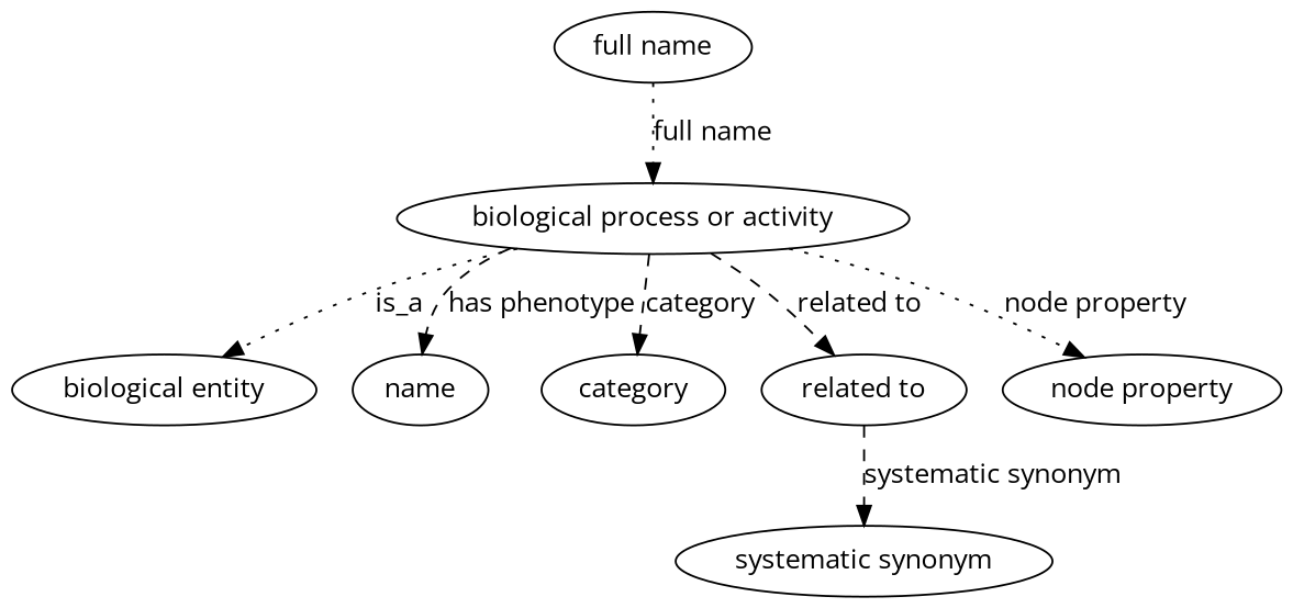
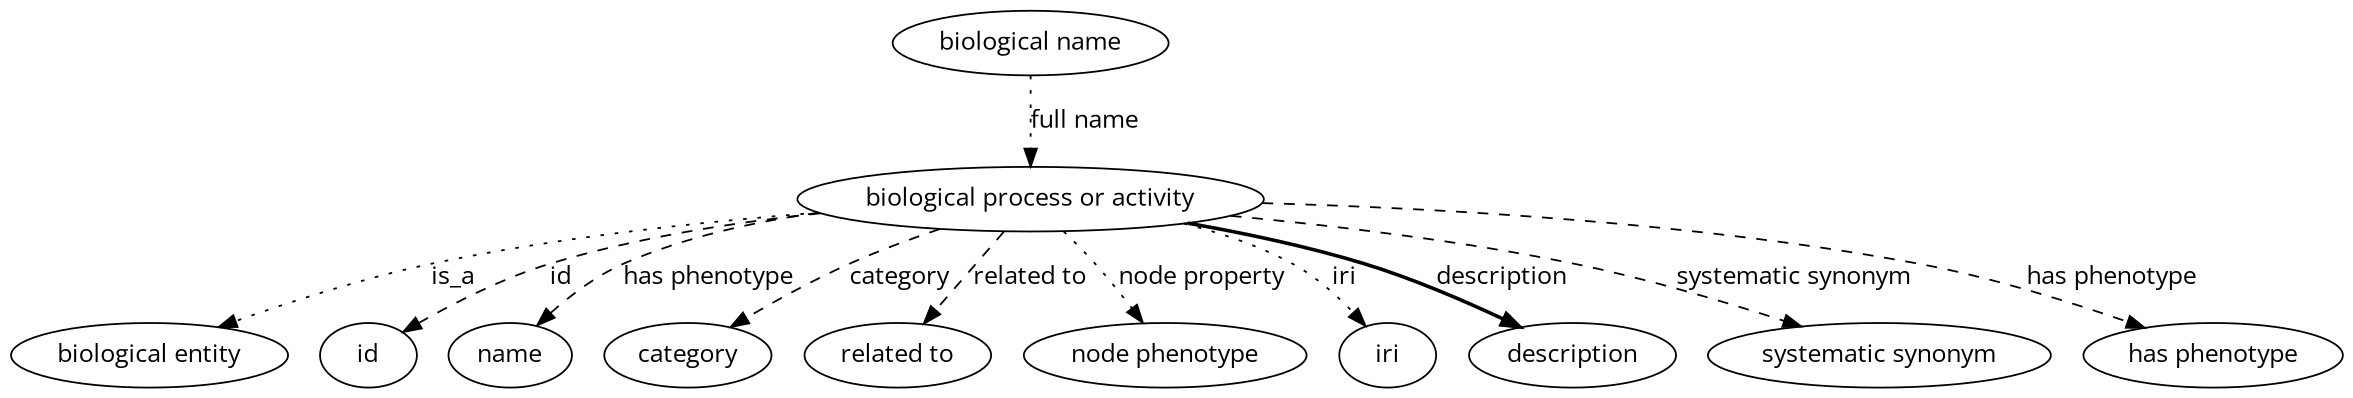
  digraph {
    fontname="Open Sans"
    node [fontname="Open Sans" color=black]
    edge [fontname="Open Sans" style=dashed color=black]
    n1 [height=0.5 label="biological process or activity" width=3.1254 color=""]
    "biological entity" [height=0.5 width=1.884 color=""]
+   id [height=0.5 width=0.75]
    name [height=0.5 width=0.75]
    category [height=0.5 width=0.75]
    "related to" [height=0.5 width=0.75]
-   "node property" [height=0.5 width=0.75]
+   "node property" [height=0.5 width=0.75 label="node phenotype"]
+   iri [height=0.5 width=0.75]
+   description [height=0.5 width=0.75]
    "systematic synonym" [height=0.5 width=0.75]
-   "full name" [height=0.5 width=0.75]
+   "has phenotype" [height=0.5 width=0.75]
+   "full name" [height=0.5 width=0.75 label="biological name"]
    n1 -> "biological entity" [label=is_a style=dotted color=""]
+   n1 -> id [label=id]
    n1 -> name [label="has phenotype"]
    n1 -> category [label=category]
    n1 -> "related to" [label="related to"]
    n1 -> "node property" [label="node property" style=dotted]
-   "related to" -> "systematic synonym" [label="systematic synonym"]
+   n1 -> iri [label=iri style=dotted]
+   n1 -> description [label=description style=bold]
+   n1 -> "systematic synonym" [label="systematic synonym"]
+   n1 -> "has phenotype" [label="has phenotype"]
    "full name" -> n1 [label="full name" style=dotted]
  }
